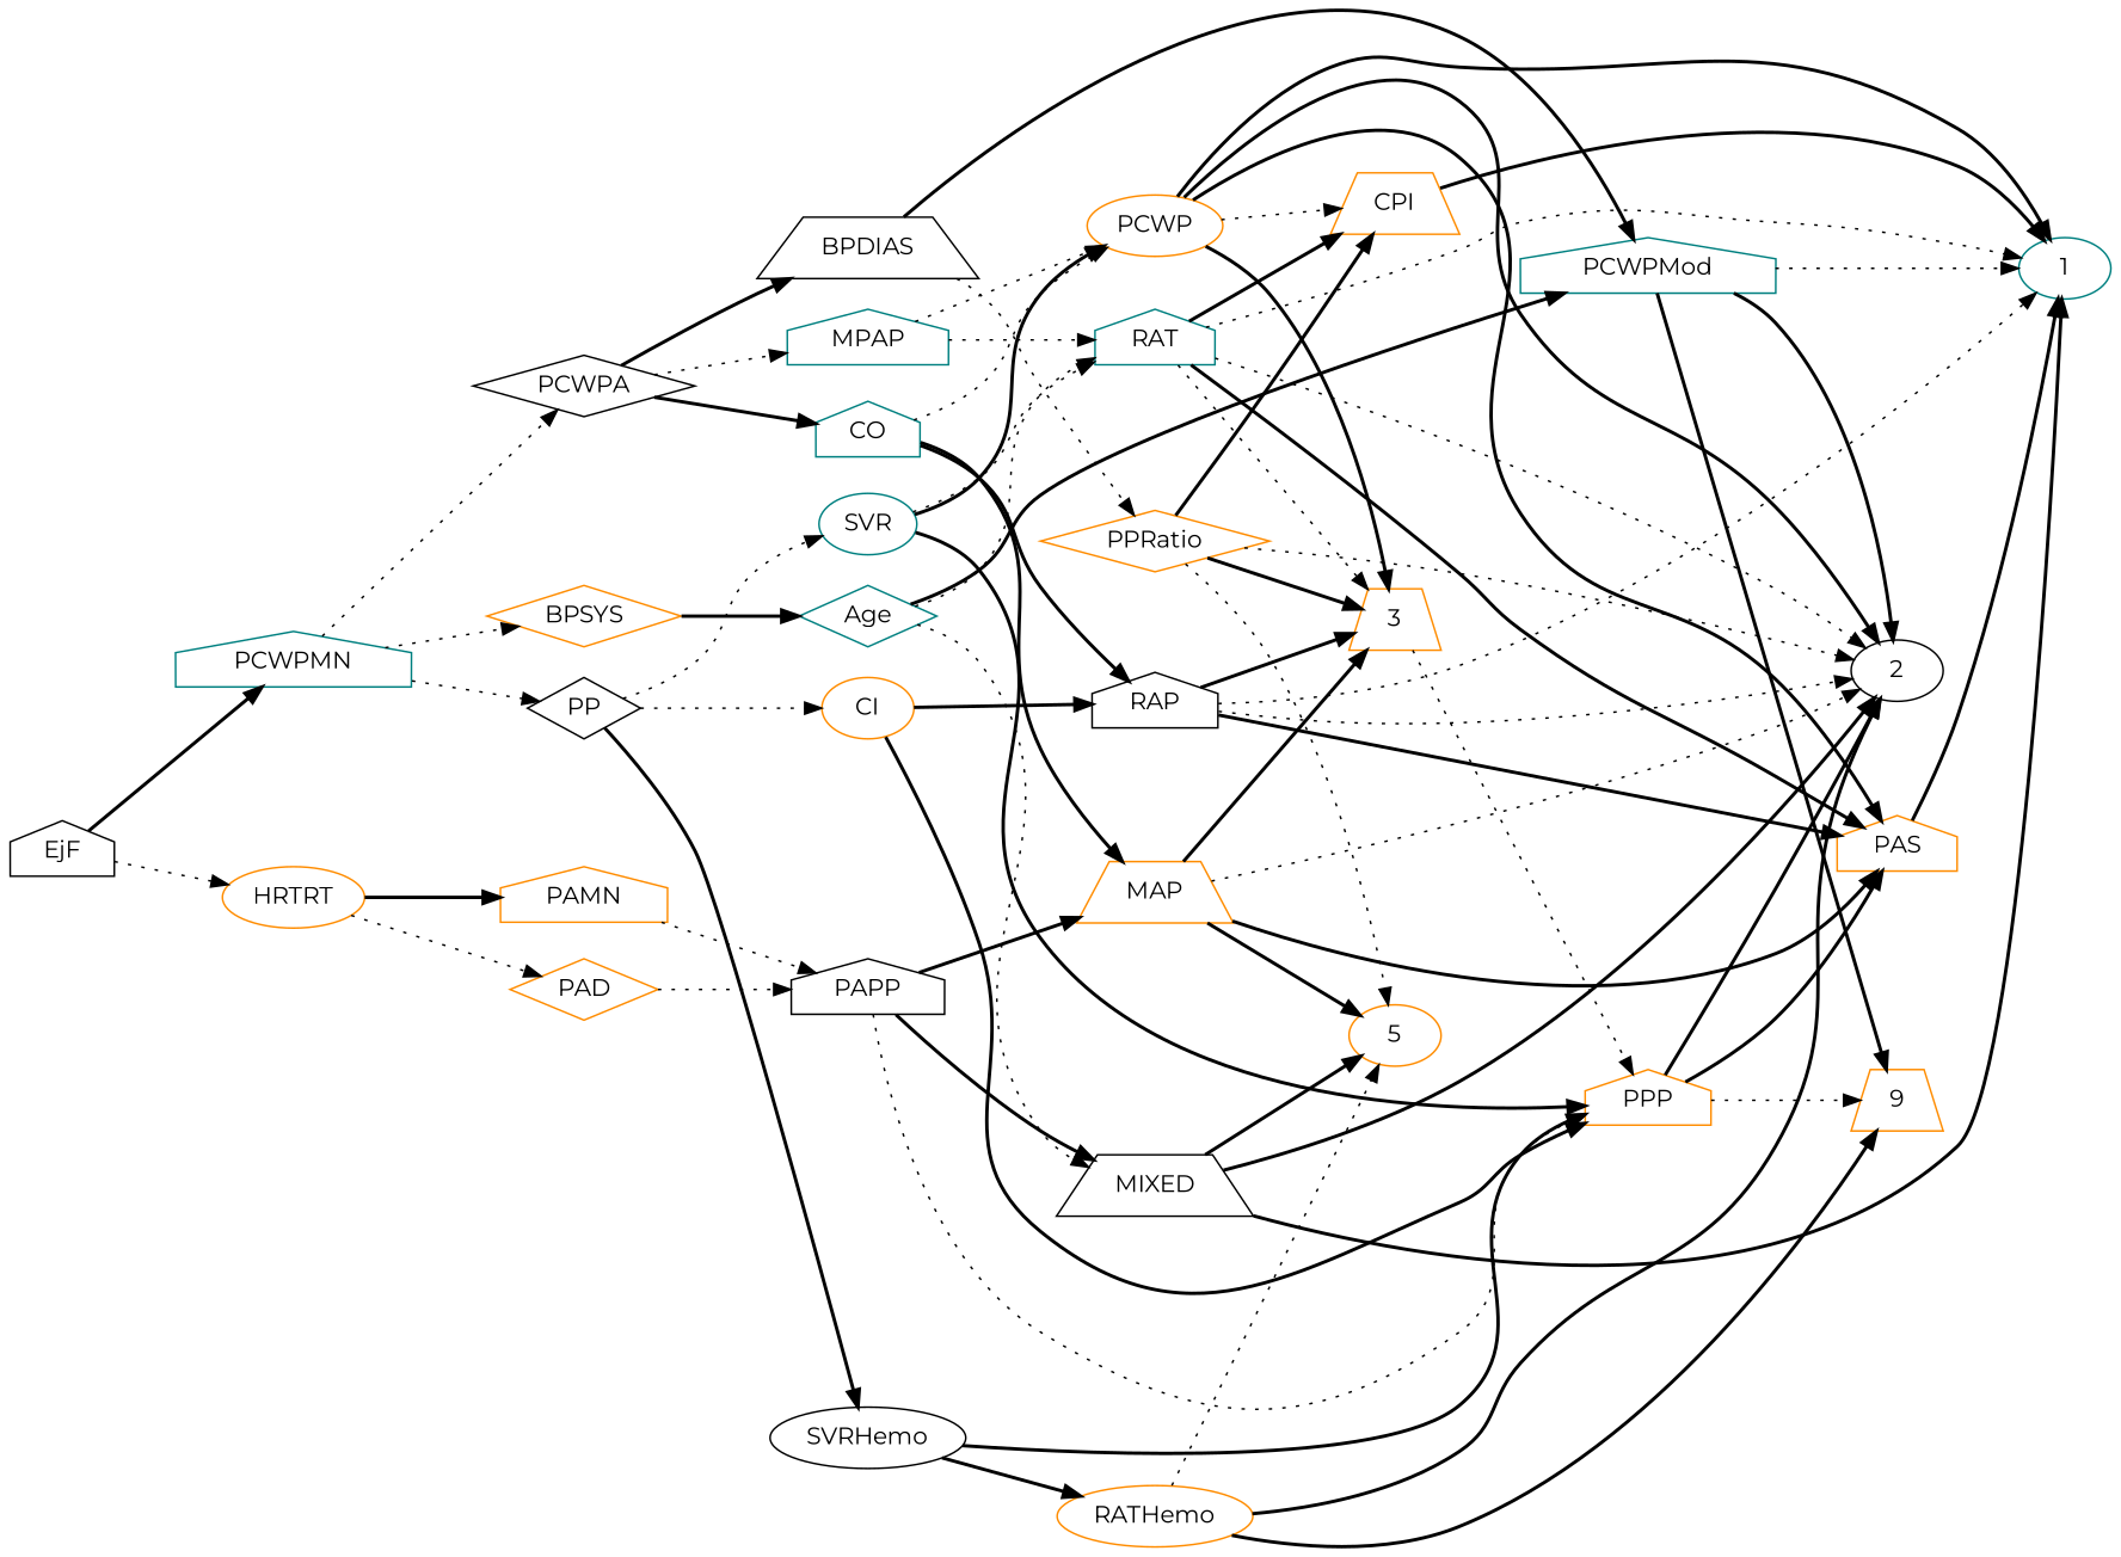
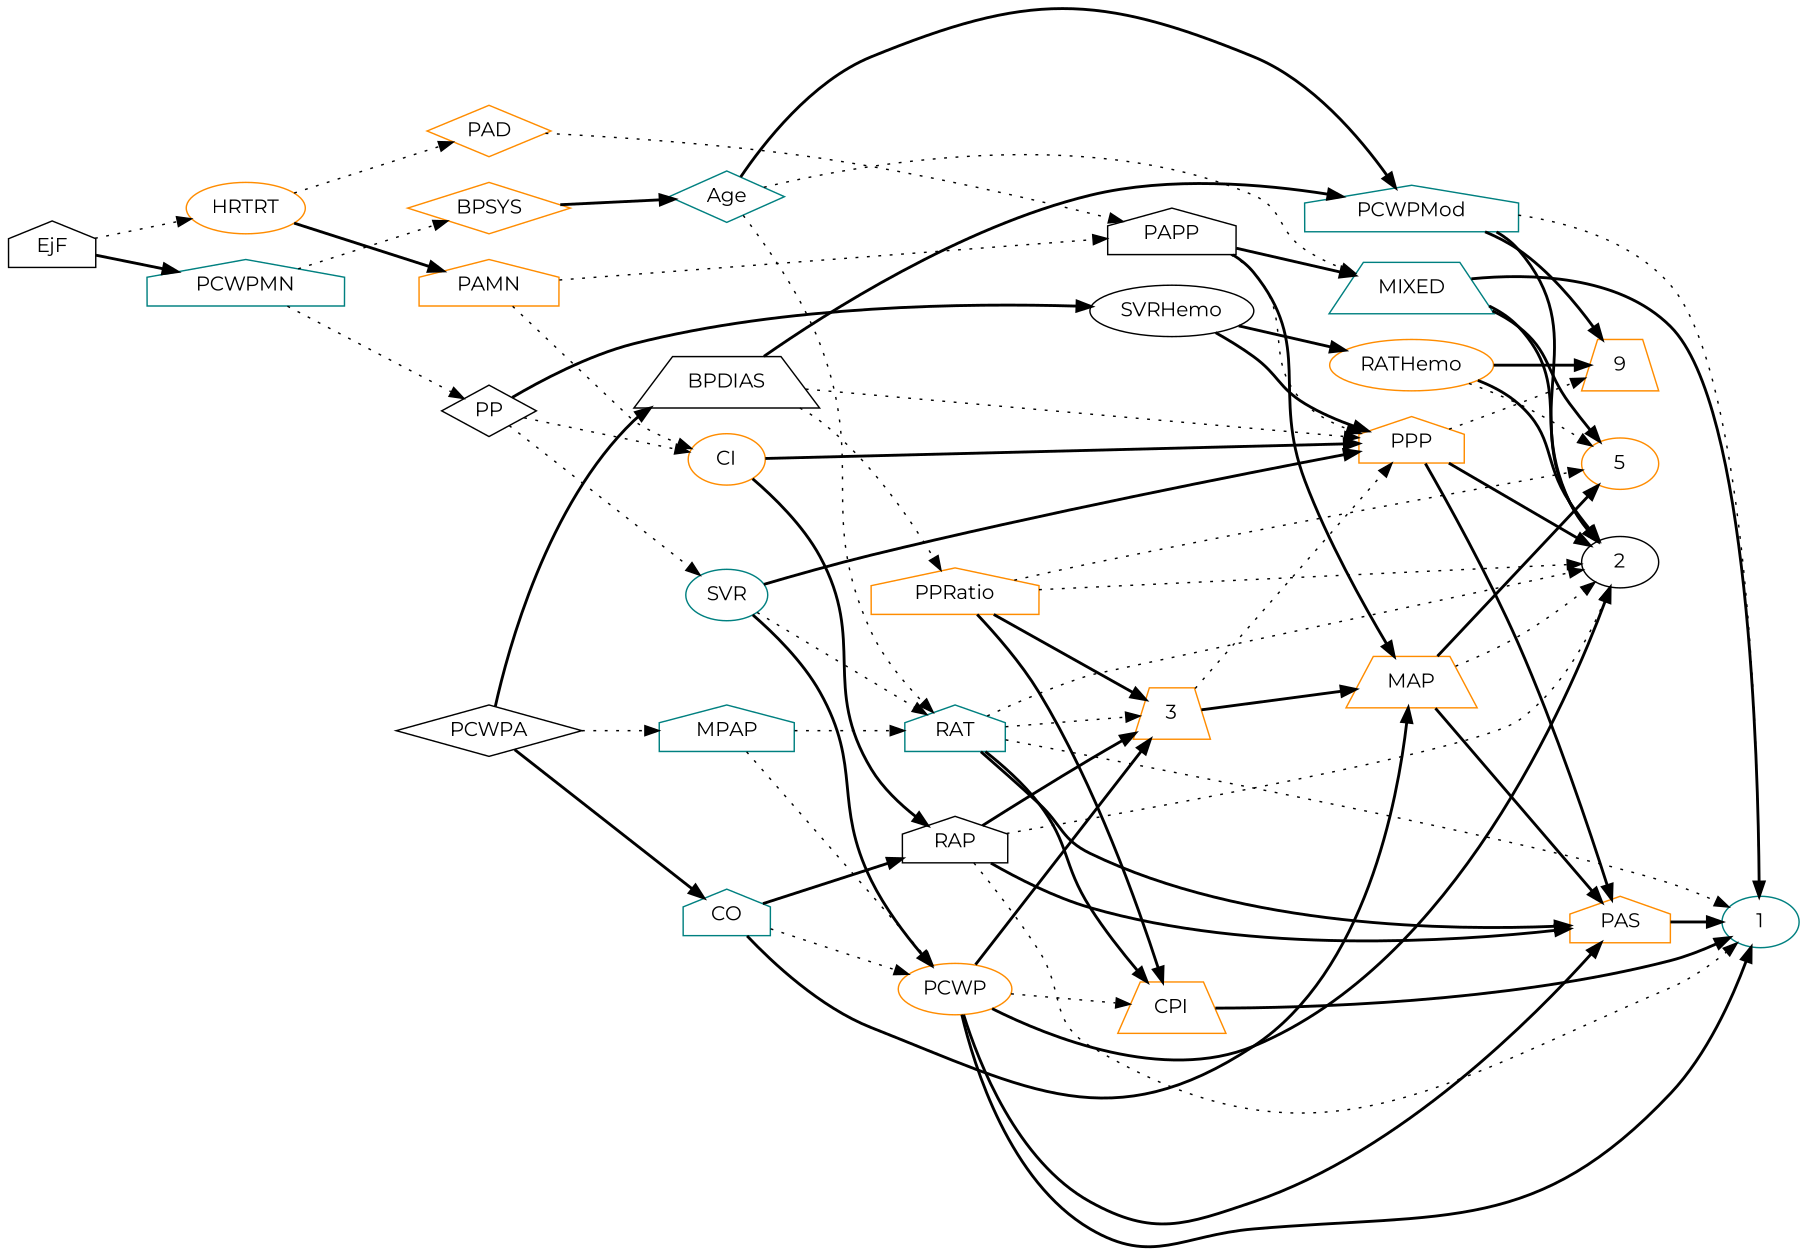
  strict digraph {
    fontname=Montserrat
    rankdir=LR
    node [color=darkorange fontname=Montserrat shape=house]
    edge [fontname=Montserrat style=bold]
    1 [color=teal height=0.5 shape=ellipse width=0.75]
    2 [color=black height=0.5 shape=ellipse width=0.75]
    3 [height=0.5 shape=trapezium width=0.75]
    PPP [height=0.5 width=0.75]
    n5 [height=0.5 label=9 shape=trapezium width=0.75]
    5 [height=0.5 shape=ellipse width=0.75]
    RAP [color=black height=0.5 width=0.77632]
    PAS [height=0.5 width=0.75]
    PAD [height=0.5 shape=diamond width=0.79437]
    PAPP [color=black height=0.5 width=0.88464]
    MAP [height=0.5 shape=trapezium width=0.84854]
-   MIXED [color=black height=0.5 shape=trapezium width=1.1193]
+   MIXED [color=teal height=0.5 shape=trapezium width=1.1193]
    PAMN [height=0.5 width=1.011]
    CI [height=0.5 shape=ellipse width=0.75]
    PCWP [height=0.5 shape=ellipse width=0.97491]
    CPI [height=0.5 shape=trapezium width=0.75]
    PCWPMod [color=teal height=0.5 width=1.4443]
    PCWPA [color=black height=0.5 shape=diamond width=1.1555]
    CO [color=teal height=0.5 width=0.75]
    BPDIAS [color=black height=0.5 shape=trapezium width=1.1735]
    MPAP [color=teal height=0.5 width=0.97491]
-   PPRatio [height=0.5 shape=diamond width=1.1013]
+   PPRatio [height=0.5 width=1.1013]
    RAT [color=teal height=0.5 width=0.75827]
    PCWPMN [color=teal height=0.5 width=1.3902]
    BPSYS [height=0.5 shape=diamond width=1.0471]
    PP [color=black height=0.5 shape=diamond width=0.75]
    Age [color=teal height=0.5 shape=diamond width=0.75]
    SVRHemo [color=black height=0.5 shape=ellipse width=1.3902]
    SVR [color=teal height=0.5 shape=ellipse width=0.77632]
    RATHemo [height=0.5 shape=ellipse width=1.3721]
    HRTRT [height=0.5 shape=ellipse width=1.1013]
    EjF [color=black height=0.5 width=0.75]
    3 -> PPP [style=dotted]
    PPP -> 2
    PPP -> n5 [style=dotted]
    PPP -> PAS
    RAP -> 1 [style=dotted]
    RAP -> 2 [style=dotted]
    RAP -> 3
    RAP -> PAS
    PAS -> 1
    PAD -> PAPP [style=dotted]
    PAPP -> PPP [style=dotted]
    PAPP -> MAP
    PAPP -> MIXED
    MAP -> 2 [style=dotted]
-   MAP -> 3
+   3 -> MAP
    MAP -> 5
    MAP -> PAS
    MIXED -> 1
    MIXED -> 2
    MIXED -> 5
    PAMN -> PAPP [style=dotted]
+   PAMN -> CI [style=dotted]
    CI -> PPP
    CI -> RAP
    PCWP -> 1
    PCWP -> 2
    PCWP -> 3
    PCWP -> PAS
    PCWP -> CPI [style=dotted]
    CPI -> 1
    PCWPMod -> 1 [style=dotted]
    PCWPMod -> 2
    PCWPMod -> n5
    PCWPA -> CO
    PCWPA -> BPDIAS
    PCWPA -> MPAP [style=dotted]
    CO -> RAP
    CO -> MAP
    CO -> PCWP [style=dotted]
+   BPDIAS -> PPP [style=dotted]
    BPDIAS -> PCWPMod
    BPDIAS -> PPRatio [style=dotted]
    MPAP -> PCWP [style=dotted]
    MPAP -> RAT [style=dotted]
    PPRatio -> 2 [style=dotted]
    PPRatio -> 3
    PPRatio -> 5 [style=dotted]
    PPRatio -> CPI
    RAT -> 1 [style=dotted]
    RAT -> 2 [style=dotted]
    RAT -> 3 [style=dotted]
    RAT -> PAS
    RAT -> CPI
-   PCWPMN -> PCWPA [style=dotted]
    PCWPMN -> BPSYS [style=dotted]
    PCWPMN -> PP [style=dotted]
    BPSYS -> Age
    PP -> CI [style=dotted]
    PP -> SVRHemo
    PP -> SVR [style=dotted]
    Age -> MIXED [style=dotted]
    Age -> PCWPMod
    Age -> RAT [style=dotted]
    SVRHemo -> PPP
    SVRHemo -> RATHemo
    SVR -> PPP
    SVR -> PCWP
    SVR -> RAT [style=dotted]
    RATHemo -> 2
    RATHemo -> n5
    RATHemo -> 5 [style=dotted]
    HRTRT -> PAD [style=dotted]
    HRTRT -> PAMN
    EjF -> PCWPMN
    EjF -> HRTRT [style=dotted]
  }
